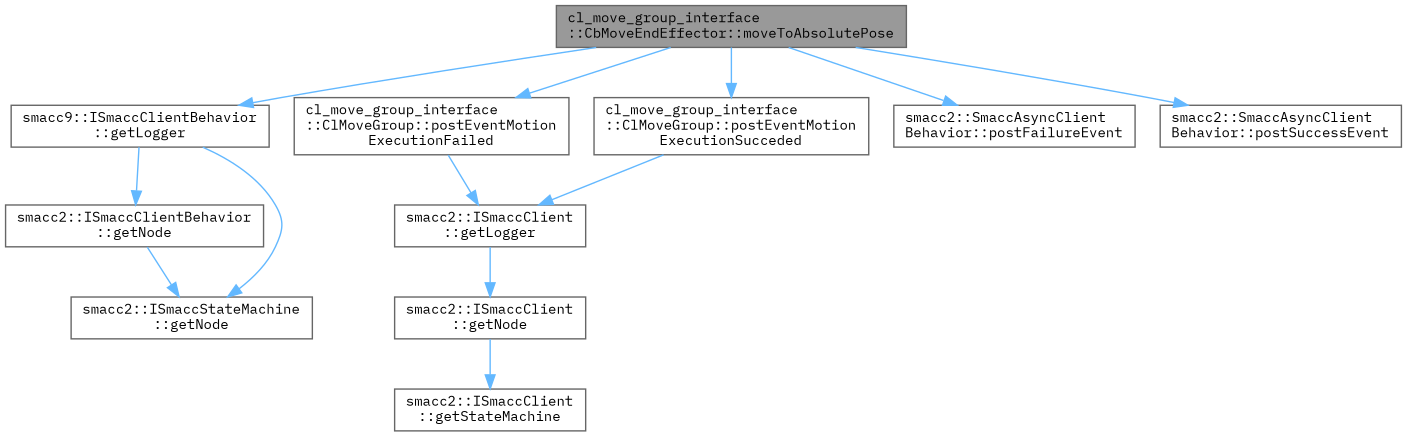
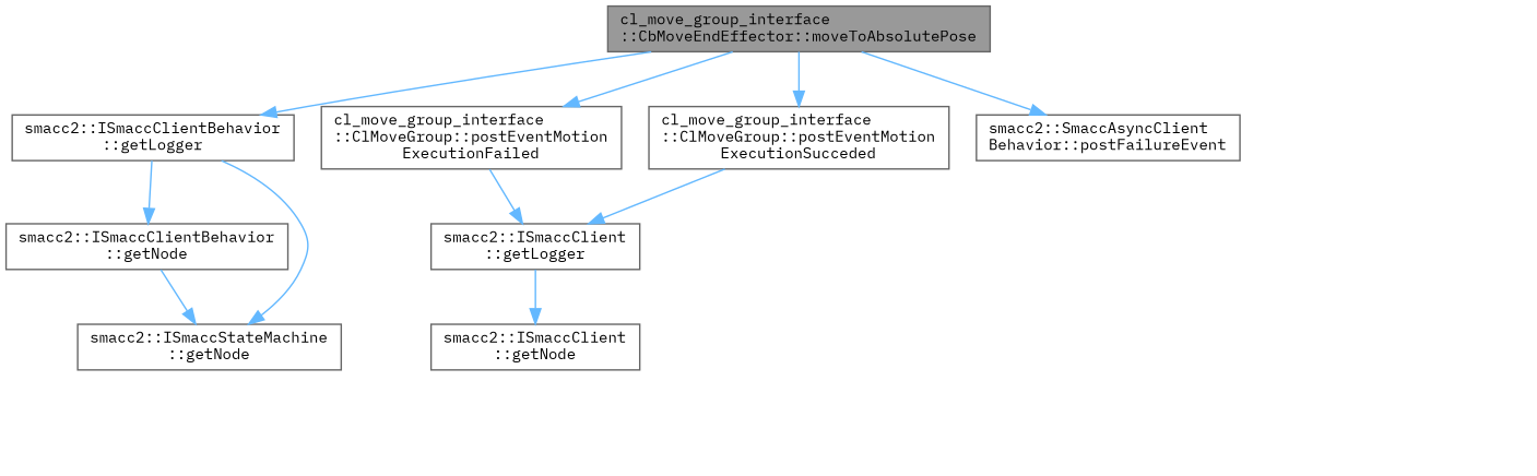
  digraph {
    fontname="IBM Plex Mono"
    rankdir=TB
    node [color=grey40 fillcolor=white fontname="IBM Plex Mono" fontsize=10 shape=box style=filled]
    edge [color=steelblue1 fontname="IBM Plex Mono" fontsize=10 labelfontname=Helvetica labelfontsize=10 style=solid]
    n1 [color=gray40 fillcolor=grey60 fontcolor=black height=0.2 label="cl_move_group_interface\l::CbMoveEndEffector::moveToAbsolutePose" width=0.4]
-   n2 [height=0.2 label="smacc9::ISmaccClientBehavior\l::getLogger" width=0.4]
+   n2 [height=0.2 label="smacc2::ISmaccClientBehavior\l::getLogger" width=0.4]
    n3 [height=0.2 label="cl_move_group_interface\l::ClMoveGroup::postEventMotion\lExecutionFailed" width=0.4]
    n4 [height=0.2 label="cl_move_group_interface\l::ClMoveGroup::postEventMotion\lExecutionSucceded" width=0.4]
    n5 [height=0.2 label="smacc2::SmaccAsyncClient\lBehavior::postFailureEvent" width=0.4]
-   n6 [height=0.2 label="smacc2::SmaccAsyncClient\lBehavior::postSuccessEvent" width=0.4]
    n7 [height=0.2 label="smacc2::ISmaccClientBehavior\l::getNode" width=0.4]
    n8 [height=0.2 label="smacc2::ISmaccStateMachine\l::getNode" width=0.4]
    n9 [height=0.2 label="smacc2::ISmaccClient\l::getLogger" width=0.4]
    n10 [height=0.2 label="smacc2::ISmaccClient\l::getNode" width=0.4]
-   n11 [height=0.2 label="smacc2::ISmaccClient\l::getStateMachine" width=0.4]
    n1 -> n2
    n1 -> n3
    n1 -> n4
    n1 -> n5
-   n1 -> n6
    n2 -> n7
    n2 -> n8
    n3 -> n9
    n4 -> n9
    n7 -> n8
    n9 -> n10
-   n10 -> n11
  }
